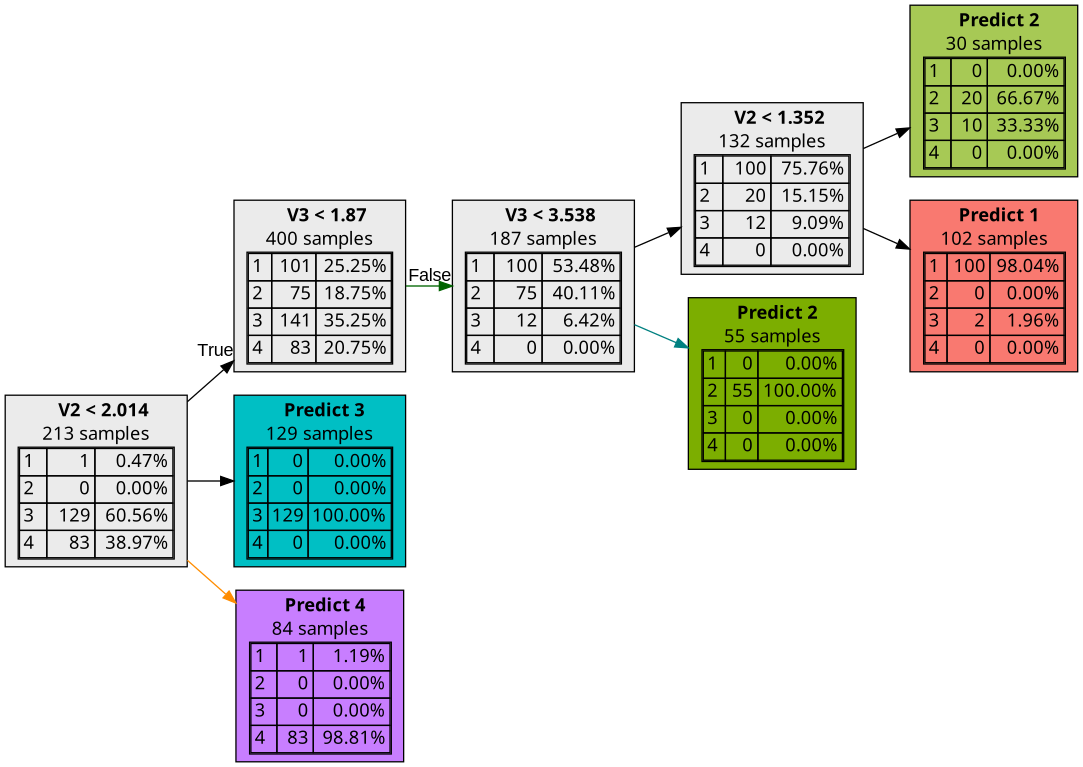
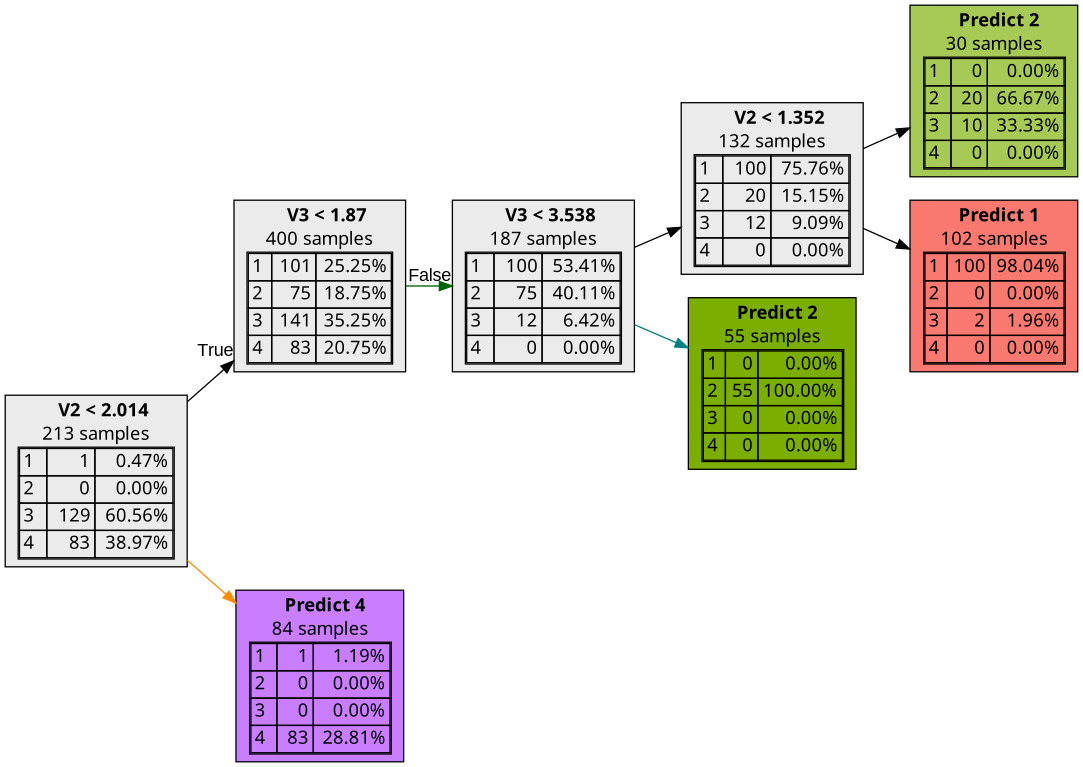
  digraph {
    rankdir=LR
    node [fillcolor="#EBEBEB" fontname="bold arial" shape=box style=filled color=black]
    edge [color=black]
    n1 [label=<  <TABLE BORDER="0" CELLPADDING="0">       <TR>     <TD>       <B> V3 &lt; 1.87</B>     </TD>   </TR>      <TR>       <TD>400 samples</TD>     </TR>     <TR>   <TD>     <TABLE CELLSPACING="0">         <TR >     <TD ALIGN="LEFT">1</TD>     <TD ALIGN="RIGHT">101</TD>     <TD ALIGN="RIGHT">25.25%</TD>   </TR>   <TR >     <TD ALIGN="LEFT">2</TD>     <TD ALIGN="RIGHT">75</TD>     <TD ALIGN="RIGHT">18.75%</TD>   </TR>   <TR class="highlighted">     <TD ALIGN="LEFT">3</TD>     <TD ALIGN="RIGHT">141</TD>     <TD ALIGN="RIGHT">35.25%</TD>   </TR>   <TR >     <TD ALIGN="LEFT">4</TD>     <TD ALIGN="RIGHT">83</TD>     <TD ALIGN="RIGHT">20.75%</TD>   </TR>      </TABLE>   </TD> </TR>    </TABLE> > color=""]
-   n2 [label=<  <TABLE BORDER="0" CELLPADDING="0">       <TR>     <TD>       <B> V3 &lt; 3.538</B>     </TD>   </TR>      <TR>       <TD>187 samples</TD>     </TR>     <TR>   <TD>     <TABLE CELLSPACING="0">         <TR class="highlighted">     <TD ALIGN="LEFT">1</TD>     <TD ALIGN="RIGHT">100</TD>     <TD ALIGN="RIGHT">53.48%</TD>   </TR>   <TR >     <TD ALIGN="LEFT">2</TD>     <TD ALIGN="RIGHT">75</TD>     <TD ALIGN="RIGHT">40.11%</TD>   </TR>   <TR >     <TD ALIGN="LEFT">3</TD>     <TD ALIGN="RIGHT">12</TD>     <TD ALIGN="RIGHT">6.42%</TD>   </TR>   <TR >     <TD ALIGN="LEFT">4</TD>     <TD ALIGN="RIGHT">0</TD>     <TD ALIGN="RIGHT">0.00%</TD>   </TR>      </TABLE>   </TD> </TR>    </TABLE> > color=""]
+   n2 [label=<  <TABLE BORDER="0" CELLPADDING="0">       <TR>     <TD>       <B> V3 &lt; 3.538</B>     </TD>   </TR>      <TR>       <TD>187 samples</TD>     </TR>     <TR>   <TD>     <TABLE CELLSPACING="0">         <TR class="highlighted">     <TD ALIGN="LEFT">1</TD>     <TD ALIGN="RIGHT">100</TD>     <TD ALIGN="RIGHT">53.41%</TD>   </TR>   <TR >     <TD ALIGN="LEFT">2</TD>     <TD ALIGN="RIGHT">75</TD>     <TD ALIGN="RIGHT">40.11%</TD>   </TR>   <TR >     <TD ALIGN="LEFT">3</TD>     <TD ALIGN="RIGHT">12</TD>     <TD ALIGN="RIGHT">6.42%</TD>   </TR>   <TR >     <TD ALIGN="LEFT">4</TD>     <TD ALIGN="RIGHT">0</TD>     <TD ALIGN="RIGHT">0.00%</TD>   </TR>      </TABLE>   </TD> </TR>    </TABLE> > color=""]
    n3 [label=<  <TABLE BORDER="0" CELLPADDING="0">       <TR>     <TD>       <B> V2 &lt; 2.014</B>     </TD>   </TR>      <TR>       <TD>213 samples</TD>     </TR>     <TR>   <TD>     <TABLE CELLSPACING="0">         <TR >     <TD ALIGN="LEFT">1</TD>     <TD ALIGN="RIGHT">1</TD>     <TD ALIGN="RIGHT">0.47%</TD>   </TR>   <TR >     <TD ALIGN="LEFT">2</TD>     <TD ALIGN="RIGHT">0</TD>     <TD ALIGN="RIGHT">0.00%</TD>   </TR>   <TR class="highlighted">     <TD ALIGN="LEFT">3</TD>     <TD ALIGN="RIGHT">129</TD>     <TD ALIGN="RIGHT">60.56%</TD>   </TR>   <TR >     <TD ALIGN="LEFT">4</TD>     <TD ALIGN="RIGHT">83</TD>     <TD ALIGN="RIGHT">38.97%</TD>   </TR>      </TABLE>   </TD> </TR>    </TABLE> > color=""]
-   n4 [fillcolor="#00BFC4ff" label=<  <TABLE BORDER="0" CELLPADDING="0">       <TR>     <TD>       <B>Predict 3</B>     </TD>   </TR>      <TR>       <TD>129 samples</TD>     </TR>     <TR>   <TD>     <TABLE CELLSPACING="0">         <TR >     <TD ALIGN="LEFT">1</TD>     <TD ALIGN="RIGHT">0</TD>     <TD ALIGN="RIGHT">0.00%</TD>   </TR>   <TR >     <TD ALIGN="LEFT">2</TD>     <TD ALIGN="RIGHT">0</TD>     <TD ALIGN="RIGHT">0.00%</TD>   </TR>   <TR class="highlighted">     <TD ALIGN="LEFT">3</TD>     <TD ALIGN="RIGHT">129</TD>     <TD ALIGN="RIGHT">100.00%</TD>   </TR>   <TR >     <TD ALIGN="LEFT">4</TD>     <TD ALIGN="RIGHT">0</TD>     <TD ALIGN="RIGHT">0.00%</TD>   </TR>      </TABLE>   </TD> </TR>    </TABLE> >]
-   n5 [fillcolor="#C77CFFfc" label=<  <TABLE BORDER="0" CELLPADDING="0">       <TR>     <TD>       <B>Predict 4</B>     </TD>   </TR>      <TR>       <TD>84 samples</TD>     </TR>     <TR>   <TD>     <TABLE CELLSPACING="0">         <TR >     <TD ALIGN="LEFT">1</TD>     <TD ALIGN="RIGHT">1</TD>     <TD ALIGN="RIGHT">1.19%</TD>   </TR>   <TR >     <TD ALIGN="LEFT">2</TD>     <TD ALIGN="RIGHT">0</TD>     <TD ALIGN="RIGHT">0.00%</TD>   </TR>   <TR >     <TD ALIGN="LEFT">3</TD>     <TD ALIGN="RIGHT">0</TD>     <TD ALIGN="RIGHT">0.00%</TD>   </TR>   <TR class="highlighted">     <TD ALIGN="LEFT">4</TD>     <TD ALIGN="RIGHT">83</TD>     <TD ALIGN="RIGHT">98.81%</TD>   </TR>      </TABLE>   </TD> </TR>    </TABLE> >]
+   n5 [fillcolor="#C77CFFfc" label=<  <TABLE BORDER="0" CELLPADDING="0">       <TR>     <TD>       <B>Predict 4</B>     </TD>   </TR>      <TR>       <TD>84 samples</TD>     </TR>     <TR>   <TD>     <TABLE CELLSPACING="0">         <TR >     <TD ALIGN="LEFT">1</TD>     <TD ALIGN="RIGHT">1</TD>     <TD ALIGN="RIGHT">1.19%</TD>   </TR>   <TR >     <TD ALIGN="LEFT">2</TD>     <TD ALIGN="RIGHT">0</TD>     <TD ALIGN="RIGHT">0.00%</TD>   </TR>   <TR >     <TD ALIGN="LEFT">3</TD>     <TD ALIGN="RIGHT">0</TD>     <TD ALIGN="RIGHT">0.00%</TD>   </TR>   <TR class="highlighted">     <TD ALIGN="LEFT">4</TD>     <TD ALIGN="RIGHT">83</TD>     <TD ALIGN="RIGHT">28.81%</TD>   </TR>      </TABLE>   </TD> </TR>    </TABLE> >]
    n6 [label=<  <TABLE BORDER="0" CELLPADDING="0">       <TR>     <TD>       <B> V2 &lt; 1.352</B>     </TD>   </TR>      <TR>       <TD>132 samples</TD>     </TR>     <TR>   <TD>     <TABLE CELLSPACING="0">         <TR class="highlighted">     <TD ALIGN="LEFT">1</TD>     <TD ALIGN="RIGHT">100</TD>     <TD ALIGN="RIGHT">75.76%</TD>   </TR>   <TR >     <TD ALIGN="LEFT">2</TD>     <TD ALIGN="RIGHT">20</TD>     <TD ALIGN="RIGHT">15.15%</TD>   </TR>   <TR >     <TD ALIGN="LEFT">3</TD>     <TD ALIGN="RIGHT">12</TD>     <TD ALIGN="RIGHT">9.09%</TD>   </TR>   <TR >     <TD ALIGN="LEFT">4</TD>     <TD ALIGN="RIGHT">0</TD>     <TD ALIGN="RIGHT">0.00%</TD>   </TR>      </TABLE>   </TD> </TR>    </TABLE> > color=""]
    n7 [fillcolor="#7CAE00ff" label=<  <TABLE BORDER="0" CELLPADDING="0">       <TR>     <TD>       <B>Predict 2</B>     </TD>   </TR>      <TR>       <TD>55 samples</TD>     </TR>     <TR>   <TD>     <TABLE CELLSPACING="0">         <TR >     <TD ALIGN="LEFT">1</TD>     <TD ALIGN="RIGHT">0</TD>     <TD ALIGN="RIGHT">0.00%</TD>   </TR>   <TR class="highlighted">     <TD ALIGN="LEFT">2</TD>     <TD ALIGN="RIGHT">55</TD>     <TD ALIGN="RIGHT">100.00%</TD>   </TR>   <TR >     <TD ALIGN="LEFT">3</TD>     <TD ALIGN="RIGHT">0</TD>     <TD ALIGN="RIGHT">0.00%</TD>   </TR>   <TR >     <TD ALIGN="LEFT">4</TD>     <TD ALIGN="RIGHT">0</TD>     <TD ALIGN="RIGHT">0.00%</TD>   </TR>      </TABLE>   </TD> </TR>    </TABLE> >]
    n8 [fillcolor="#7CAE00aa" label=<  <TABLE BORDER="0" CELLPADDING="0">       <TR>     <TD>       <B>Predict 2</B>     </TD>   </TR>      <TR>       <TD>30 samples</TD>     </TR>     <TR>   <TD>     <TABLE CELLSPACING="0">         <TR >     <TD ALIGN="LEFT">1</TD>     <TD ALIGN="RIGHT">0</TD>     <TD ALIGN="RIGHT">0.00%</TD>   </TR>   <TR class="highlighted">     <TD ALIGN="LEFT">2</TD>     <TD ALIGN="RIGHT">20</TD>     <TD ALIGN="RIGHT">66.67%</TD>   </TR>   <TR >     <TD ALIGN="LEFT">3</TD>     <TD ALIGN="RIGHT">10</TD>     <TD ALIGN="RIGHT">33.33%</TD>   </TR>   <TR >     <TD ALIGN="LEFT">4</TD>     <TD ALIGN="RIGHT">0</TD>     <TD ALIGN="RIGHT">0.00%</TD>   </TR>      </TABLE>   </TD> </TR>    </TABLE> >]
    n9 [fillcolor="#F8766Dfa" label=<  <TABLE BORDER="0" CELLPADDING="0">       <TR>     <TD>       <B>Predict 1</B>     </TD>   </TR>      <TR>       <TD>102 samples</TD>     </TR>     <TR>   <TD>     <TABLE CELLSPACING="0">         <TR class="highlighted">     <TD ALIGN="LEFT">1</TD>     <TD ALIGN="RIGHT">100</TD>     <TD ALIGN="RIGHT">98.04%</TD>   </TR>   <TR >     <TD ALIGN="LEFT">2</TD>     <TD ALIGN="RIGHT">0</TD>     <TD ALIGN="RIGHT">0.00%</TD>   </TR>   <TR >     <TD ALIGN="LEFT">3</TD>     <TD ALIGN="RIGHT">2</TD>     <TD ALIGN="RIGHT">1.96%</TD>   </TR>   <TR >     <TD ALIGN="LEFT">4</TD>     <TD ALIGN="RIGHT">0</TD>     <TD ALIGN="RIGHT">0.00%</TD>   </TR>      </TABLE>   </TD> </TR>    </TABLE> >]
    n1 -> n2 [color=darkgreen fontname=arial headlabel=False labelangle=-45 labeldistance=2.5]
    n2 -> n6
    n2 -> n7 [color=teal]
    n3 -> n1 [fontname=arial headlabel=True labelangle=45 labeldistance=2.5]
-   n3 -> n4
    n3 -> n5 [color=darkorange]
    n6 -> n8
    n6 -> n9
  }
